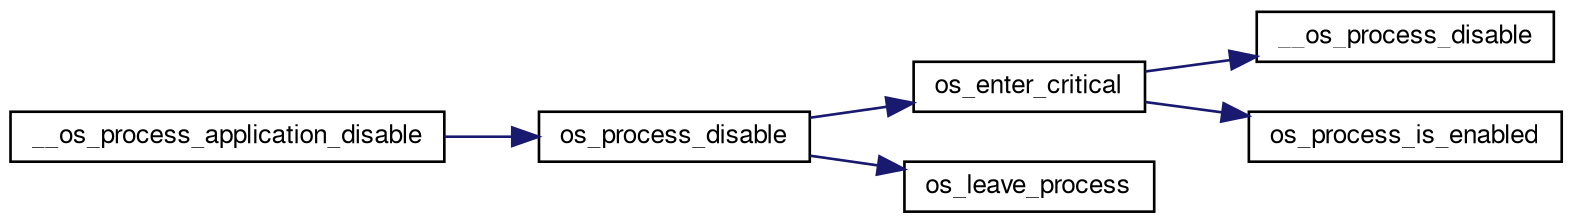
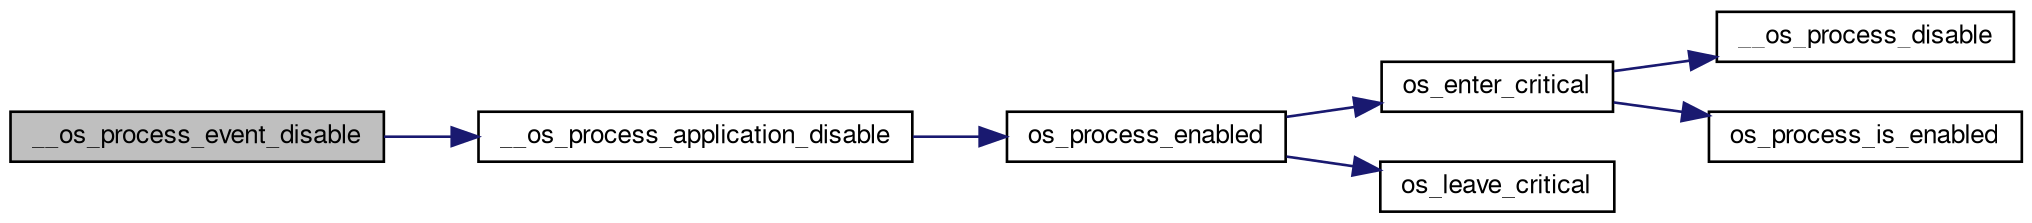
  digraph {
    rankdir=LR
    node [color=black fillcolor=white fontname=FreeSans fontsize=10 shape=record style=filled]
    edge [color=midnightblue fontname=FreeSans fontsize=10 labelfontname=FreeSans labelfontsize=10 style=solid]
+   n1 [fillcolor=grey75 fontcolor=black height=0.2 label=__os_process_event_disable width=0.4]
    n2 [height=0.2 label=__os_process_application_disable width=0.4]
-   n3 [height=0.2 label=os_process_disable width=0.4]
+   n3 [height=0.2 label=os_process_enabled width=0.4]
    n4 [height=0.2 label=os_enter_critical width=0.4]
-   n5 [height=0.2 label=os_leave_process width=0.4]
+   n5 [height=0.2 label=os_leave_critical width=0.4]
    n6 [height=0.2 label=__os_process_disable width=0.4]
    n7 [height=0.2 label=os_process_is_enabled width=0.4]
+   n1 -> n2
    n2 -> n3
    n3 -> n4
    n3 -> n5
    n4 -> n6
    n4 -> n7
  }
